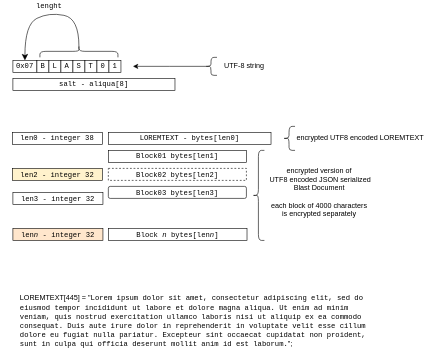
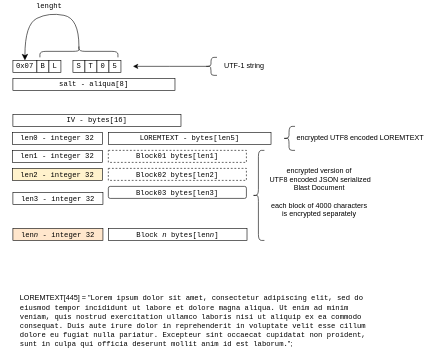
  <mxCell id="0" />
  <mxCell id="1" parent="0" />
  <mxCell id="2" style="edgeStyle=orthogonalEdgeStyle;rounded=0;orthogonalLoop=1;jettySize=auto;html=1;exitX=0.1;exitY=0.5;exitDx=0;exitDy=0;exitPerimeter=0;" parent="1" source="3" edge="1"><mxGeometry relative="1" as="geometry"><mxPoint x="221" y="110" as="targetPoint" /></mxGeometry></mxCell>
  <mxCell id="3" value="&lt;br&gt;" style="shape=curlyBracket;whiteSpace=wrap;html=1;rounded=1;labelPosition=right;verticalLabelPosition=middle;align=left;verticalAlign=middle;size=0.5;" parent="1" vertex="1"><mxGeometry x="341" y="95" width="20" height="30" as="geometry" /></mxCell>
- <mxCell id="4" value="UTF-8 string" style="text;html=1;align=center;verticalAlign=middle;resizable=0;points=[];autosize=1;strokeColor=none;fillColor=none;" parent="1" vertex="1"><mxGeometry x="361" y="95" width="90" height="30" as="geometry" /></mxCell>
- <mxCell id="6" value="&lt;font face=&quot;Courier New&quot;&gt;LOREMTEXT - bytes[len0]&lt;/font&gt;" style="rounded=0;whiteSpace=wrap;html=1;align=center;" parent="1" vertex="1"><mxGeometry x="180" y="220" width="271" height="20" as="geometry" /></mxCell>
+ <mxCell id="4" value="UTF-1 string" style="text;html=1;align=center;verticalAlign=middle;resizable=0;points=[];autosize=1;strokeColor=none;fillColor=none;" parent="1" vertex="1"><mxGeometry x="361" y="95" width="90" height="30" as="geometry" /></mxCell>
+ <mxCell id="5" value="&lt;font face=&quot;Courier New&quot;&gt;IV - bytes[16]&lt;/font&gt;" style="rounded=0;whiteSpace=wrap;html=1;" parent="1" vertex="1"><mxGeometry x="21" y="190" width="280" height="20" as="geometry" /></mxCell>
+ <mxCell id="6" value="&lt;font face=&quot;Courier New&quot;&gt;LOREMTEXT - bytes[len5]&lt;/font&gt;" style="rounded=0;whiteSpace=wrap;html=1;align=center;" parent="1" vertex="1"><mxGeometry x="180" y="220" width="271" height="20" as="geometry" /></mxCell>
  <mxCell id="7" value="&lt;br&gt;" style="shape=curlyBracket;whiteSpace=wrap;html=1;rounded=1;labelPosition=right;verticalLabelPosition=middle;align=left;verticalAlign=middle;size=0.5;" parent="1" vertex="1"><mxGeometry x="471" y="210" width="20" height="40" as="geometry" /></mxCell>
  <mxCell id="8" value="encrypted UTF8 encoded LOREMTEXT&amp;nbsp;" style="text;html=1;align=center;verticalAlign=middle;resizable=0;points=[];autosize=1;strokeColor=none;fillColor=none;" parent="1" vertex="1"><mxGeometry x="481" y="215" width="240" height="30" as="geometry" /></mxCell>
- <mxCell id="9" value="&lt;font face=&quot;Courier New&quot;&gt;Block01 bytes[len1]&lt;/font&gt;" style="rounded=0;whiteSpace=wrap;html=1;" parent="1" vertex="1"><mxGeometry x="180" y="250" width="230" height="20" as="geometry" /></mxCell>
+ <mxCell id="9" value="&lt;font face=&quot;Courier New&quot;&gt;Block01 bytes[len1]&lt;/font&gt;" style="rounded=0;whiteSpace=wrap;html=1;dashed=1;" parent="1" vertex="1"><mxGeometry x="180" y="250" width="230" height="20" as="geometry" /></mxCell>
  <mxCell id="10" value="&lt;font face=&quot;Courier New&quot;&gt;Block02 bytes[len2]&lt;/font&gt;" style="rounded=0;whiteSpace=wrap;html=1;dashed=1;" parent="1" vertex="1"><mxGeometry x="180" y="280" width="230" height="20" as="geometry" /></mxCell>
  <mxCell id="11" value="&lt;font face=&quot;Courier New&quot;&gt;Block03 bytes[len3]&lt;/font&gt;" style="whiteSpace=wrap;html=1;rounded=1;" parent="1" vertex="1"><mxGeometry x="180" y="310" width="230" height="20" as="geometry" /></mxCell>
  <mxCell id="12" value="&lt;font face=&quot;Courier New&quot;&gt;Block &lt;i&gt;n&lt;/i&gt; bytes[len&lt;i&gt;n&lt;/i&gt;]&lt;/font&gt;" style="rounded=0;whiteSpace=wrap;html=1;" parent="1" vertex="1"><mxGeometry x="180" y="380" width="231" height="20" as="geometry" /></mxCell>
  <mxCell id="13" value="&lt;br&gt;" style="shape=curlyBracket;whiteSpace=wrap;html=1;rounded=1;labelPosition=right;verticalLabelPosition=middle;align=left;verticalAlign=middle;size=0.5;" parent="1" vertex="1"><mxGeometry x="420" y="250" width="20" height="150" as="geometry" /></mxCell>
  <mxCell id="14" value="encrypted version of&lt;br&gt;&amp;nbsp;UTF8 encoded JSON serialized&lt;br&gt;Blast Document&lt;br&gt;&lt;br&gt;each block of 4000 characters&lt;br&gt;is encrypted separately" style="text;html=1;align=center;verticalAlign=middle;resizable=0;points=[];autosize=1;strokeColor=none;fillColor=none;" parent="1" vertex="1"><mxGeometry x="431" y="270" width="200" height="100" as="geometry" /></mxCell>
  <mxCell id="15" value="LOREMTEXT[445] = &quot;&lt;font face=&quot;Courier New&quot;&gt;Lorem ipsum dolor sit amet, consectetur adipiscing elit, sed do eiusmod tempor incididunt ut labore et dolore magna aliqua. Ut enim ad minim veniam, quis nostrud exercitation ullamco laboris nisi ut aliquip ex ea commodo consequat. Duis aute irure dolor in reprehenderit in voluptate velit esse cillum dolore eu fugiat nulla pariatur. Excepteur sint occaecat cupidatat non proident, sunt in culpa qui officia deserunt mollit anim id est laborum.&lt;/font&gt;&quot;;" style="text;html=1;strokeColor=none;fillColor=none;align=left;verticalAlign=middle;whiteSpace=wrap;rounded=0;" parent="1" vertex="1"><mxGeometry x="31" y="520" width="580" height="30" as="geometry" /></mxCell>
  <mxCell id="16" value="&lt;font face=&quot;Courier New&quot;&gt;salt - aliqua[8]&lt;/font&gt;" style="rounded=0;whiteSpace=wrap;html=1;" parent="1" vertex="1"><mxGeometry x="21" y="130" width="270" height="20" as="geometry" /></mxCell>
- <mxCell id="17" value="&lt;font face=&quot;Courier New&quot;&gt;len0 - integer 38&lt;/font&gt;" style="rounded=0;whiteSpace=wrap;html=1;align=center;" parent="1" vertex="1"><mxGeometry x="20" y="220" width="150" height="20" as="geometry" /></mxCell>
+ <mxCell id="17" value="&lt;font face=&quot;Courier New&quot;&gt;len0 - integer 32&lt;/font&gt;" style="rounded=0;whiteSpace=wrap;html=1;align=center;" parent="1" vertex="1"><mxGeometry x="20" y="220" width="150" height="20" as="geometry" /></mxCell>
+ <mxCell id="18" value="&lt;font face=&quot;Courier New&quot;&gt;len1 - integer 32&lt;/font&gt;" style="rounded=0;whiteSpace=wrap;html=1;align=center;" parent="1" vertex="1"><mxGeometry x="20" y="250" width="150" height="20" as="geometry" /></mxCell>
  <mxCell id="19" value="&lt;font face=&quot;Courier New&quot;&gt;len2 - integer 32&lt;/font&gt;" style="rounded=0;whiteSpace=wrap;html=1;align=center;fillColor=#fff2cc;" parent="1" vertex="1"><mxGeometry x="20" y="280" width="150" height="20" as="geometry" /></mxCell>
  <mxCell id="20" value="&lt;font face=&quot;Courier New&quot;&gt;len3 - integer 32&lt;/font&gt;" style="rounded=0;whiteSpace=wrap;html=1;align=center;" parent="1" vertex="1"><mxGeometry x="21" y="320" width="150" height="20" as="geometry" /></mxCell>
  <mxCell id="21" value="&lt;font face=&quot;Courier New&quot;&gt;len&lt;i&gt;n&lt;/i&gt; - integer 32&lt;/font&gt;" style="rounded=0;whiteSpace=wrap;html=1;align=center;fillColor=#ffe6cc;" parent="1" vertex="1"><mxGeometry x="21" y="380" width="150" height="20" as="geometry" /></mxCell>
  <mxCell id="22" value="" style="group" vertex="1" connectable="0" parent="1"><mxGeometry x="21" y="100" width="180" height="20" as="geometry" /></mxCell>
  <mxCell id="23" value="&lt;font face=&quot;Courier New&quot;&gt;0x07&lt;/font&gt;" style="rounded=0;whiteSpace=wrap;html=1;" parent="22" vertex="1"><mxGeometry width="40" height="20" as="geometry" /></mxCell>
  <mxCell id="24" value="&lt;font face=&quot;Courier New&quot;&gt;B&lt;/font&gt;" style="rounded=0;whiteSpace=wrap;html=1;" parent="22" vertex="1"><mxGeometry x="40" width="20" height="20" as="geometry" /></mxCell>
  <mxCell id="25" value="&lt;font face=&quot;Courier New&quot;&gt;L&lt;/font&gt;" style="rounded=0;whiteSpace=wrap;html=1;" parent="22" vertex="1"><mxGeometry x="60" width="20" height="20" as="geometry" /></mxCell>
- <mxCell id="26" value="&lt;font face=&quot;Courier New&quot;&gt;A&lt;/font&gt;" style="rounded=0;whiteSpace=wrap;html=1;" parent="22" vertex="1"><mxGeometry x="80" width="20" height="20" as="geometry" /></mxCell>
  <mxCell id="27" value="&lt;font face=&quot;Courier New&quot;&gt;S&lt;/font&gt;" style="rounded=0;whiteSpace=wrap;html=1;" parent="22" vertex="1"><mxGeometry x="100" width="20" height="20" as="geometry" /></mxCell>
  <mxCell id="28" value="&lt;font face=&quot;Courier New&quot;&gt;T&lt;/font&gt;" style="rounded=0;whiteSpace=wrap;html=1;" parent="22" vertex="1"><mxGeometry x="120" width="20" height="20" as="geometry" /></mxCell>
  <mxCell id="29" value="&lt;font face=&quot;Courier New&quot;&gt;0&lt;/font&gt;" style="rounded=0;whiteSpace=wrap;html=1;" parent="22" vertex="1"><mxGeometry x="140" width="20" height="20" as="geometry" /></mxCell>
- <mxCell id="30" value="&lt;font face=&quot;Courier New&quot;&gt;1&lt;/font&gt;" style="rounded=0;whiteSpace=wrap;html=1;" parent="22" vertex="1"><mxGeometry x="160" width="20" height="20" as="geometry" /></mxCell>
+ <mxCell id="30" value="&lt;font face=&quot;Courier New&quot;&gt;5&lt;/font&gt;" style="rounded=0;whiteSpace=wrap;html=1;" parent="22" vertex="1"><mxGeometry x="160" width="20" height="20" as="geometry" /></mxCell>
  <mxCell id="31" value="&lt;br&gt;" style="shape=curlyBracket;whiteSpace=wrap;html=1;rounded=1;labelPosition=right;verticalLabelPosition=middle;align=left;verticalAlign=middle;size=0.5;rotation=90;" vertex="1" parent="1"><mxGeometry x="121" y="20" width="20" height="130" as="geometry" /></mxCell>
  <mxCell id="32" value="lenght" style="endArrow=classic;html=1;rounded=0;fontSize=12;startSize=8;endSize=8;curved=1;exitX=0.1;exitY=0.5;exitDx=0;exitDy=0;exitPerimeter=0;entryX=0.5;entryY=0;entryDx=0;entryDy=0;fontFamily=Courier New;verticalAlign=bottom;" edge="1" parent="1" source="31" target="23"><mxGeometry x="-0.033" width="50" height="50" relative="1" as="geometry"><mxPoint x="130" y="80" as="sourcePoint" /><mxPoint x="41" y="80" as="targetPoint" /><Array as="points"><mxPoint x="131" y="30" /><mxPoint x="81" y="20" /><mxPoint x="41" y="40" /></Array><mxPoint as="offset" /></mxGeometry></mxCell>
